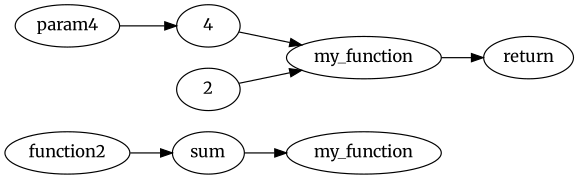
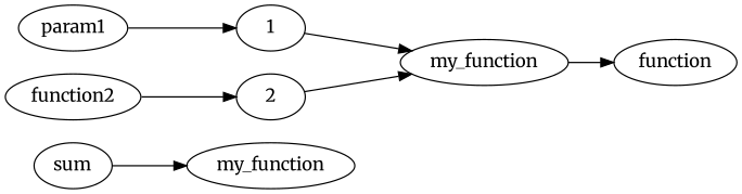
  digraph {
    fontname=Merriweather
    rankdir=LR
    node [fontname=Merriweather]
    edge [fontname=Merriweather]
    n1 [label=my_function type=fn]
    n2 [label=my_function type=call]
-   return
-   param1 [type=param label=param4]
-   1 [label=4]
+   return [label=function]
+   param1 [type=param]
+   1
    sum
    n7 [label=function2 type=param]
    2
    n2 -> return
    param1 -> 1
    1 -> n2
    sum -> n1
-   n7 -> sum
+   n7 -> 2
    2 -> n2
  }
